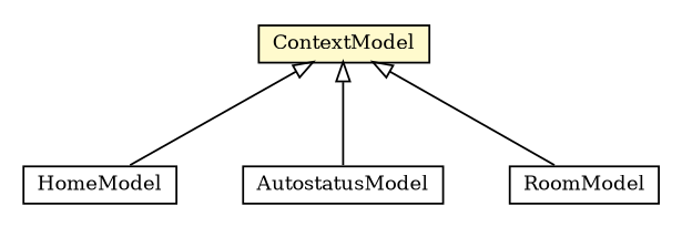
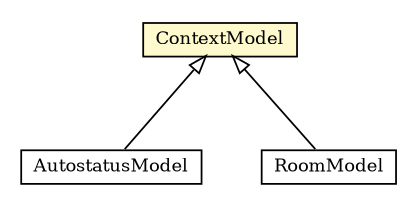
  digraph {
    fontname="DejaVu Serif"
    nodesep=0.25
    ranksep=0.5
    node [fontcolor=black fontname="DejaVu Serif" fontsize=10.0 shape=plaintext]
    edge [arrowtail=empty dir=back fontname="DejaVu Serif" fontsize=10 headport=p labelfontname=arial labelfontsize=10 tailport=p]
    n1 [label=<<table title="context.apps.ContextModel" border="0" cellborder="1" cellspacing="0" cellpadding="2" port="p" bgcolor="lemonChiffon" href="./ContextModel.html"> 		<tr><td><table border="0" cellspacing="0" cellpadding="1"> <tr><td align="center" balign="center"> ContextModel </td></tr> 		</table></td></tr> 		</table>>]
-   n2 [label=<<table title="context.arch.intelligibility.apps.homeactivity.HomeModel" border="0" cellborder="1" cellspacing="0" cellpadding="2" port="p" href="../arch/intelligibility/apps/homeactivity/HomeModel.html"> 		<tr><td><table border="0" cellspacing="0" cellpadding="1"> <tr><td align="center" balign="center"> HomeModel </td></tr> 		</table></td></tr> 		</table>>]
    n3 [label=<<table title="context.arch.intelligibility.apps.imautostatus.AutostatusModel" border="0" cellborder="1" cellspacing="0" cellpadding="2" port="p" href="../arch/intelligibility/apps/imautostatus/AutostatusModel.html"> 		<tr><td><table border="0" cellspacing="0" cellpadding="1"> <tr><td align="center" balign="center"> AutostatusModel </td></tr> 		</table></td></tr> 		</table>>]
    n4 [label=<<table title="context.arch.intelligibility.apps.roomlight.RoomModel" border="0" cellborder="1" cellspacing="0" cellpadding="2" port="p" href="../arch/intelligibility/apps/roomlight/RoomModel.html"> 		<tr><td><table border="0" cellspacing="0" cellpadding="1"> <tr><td align="center" balign="center"> RoomModel </td></tr> 		</table></td></tr> 		</table>>]
-   n1 -> n2
    n1 -> n3
    n1 -> n4
  }
